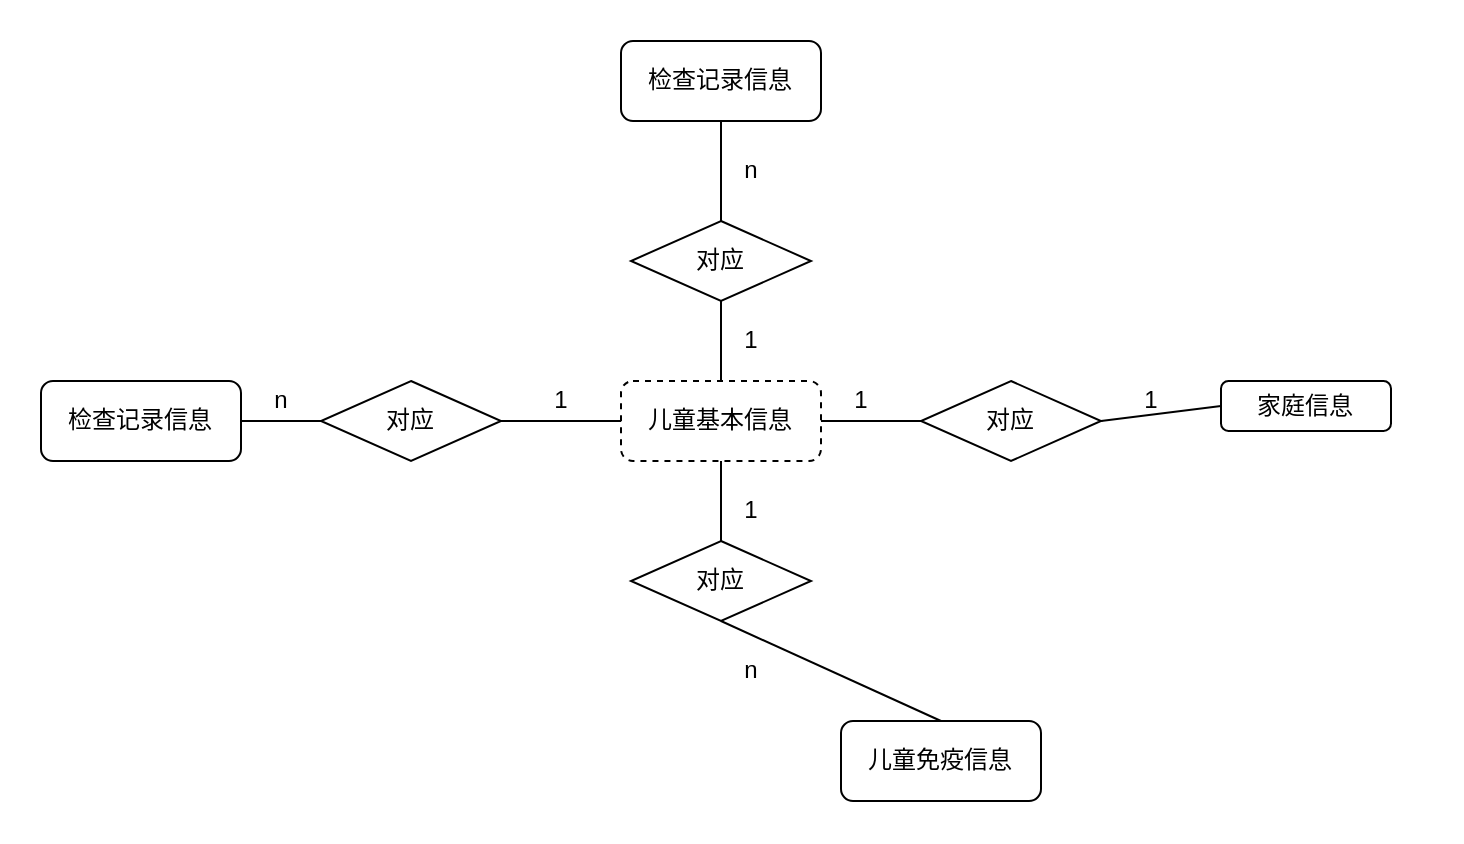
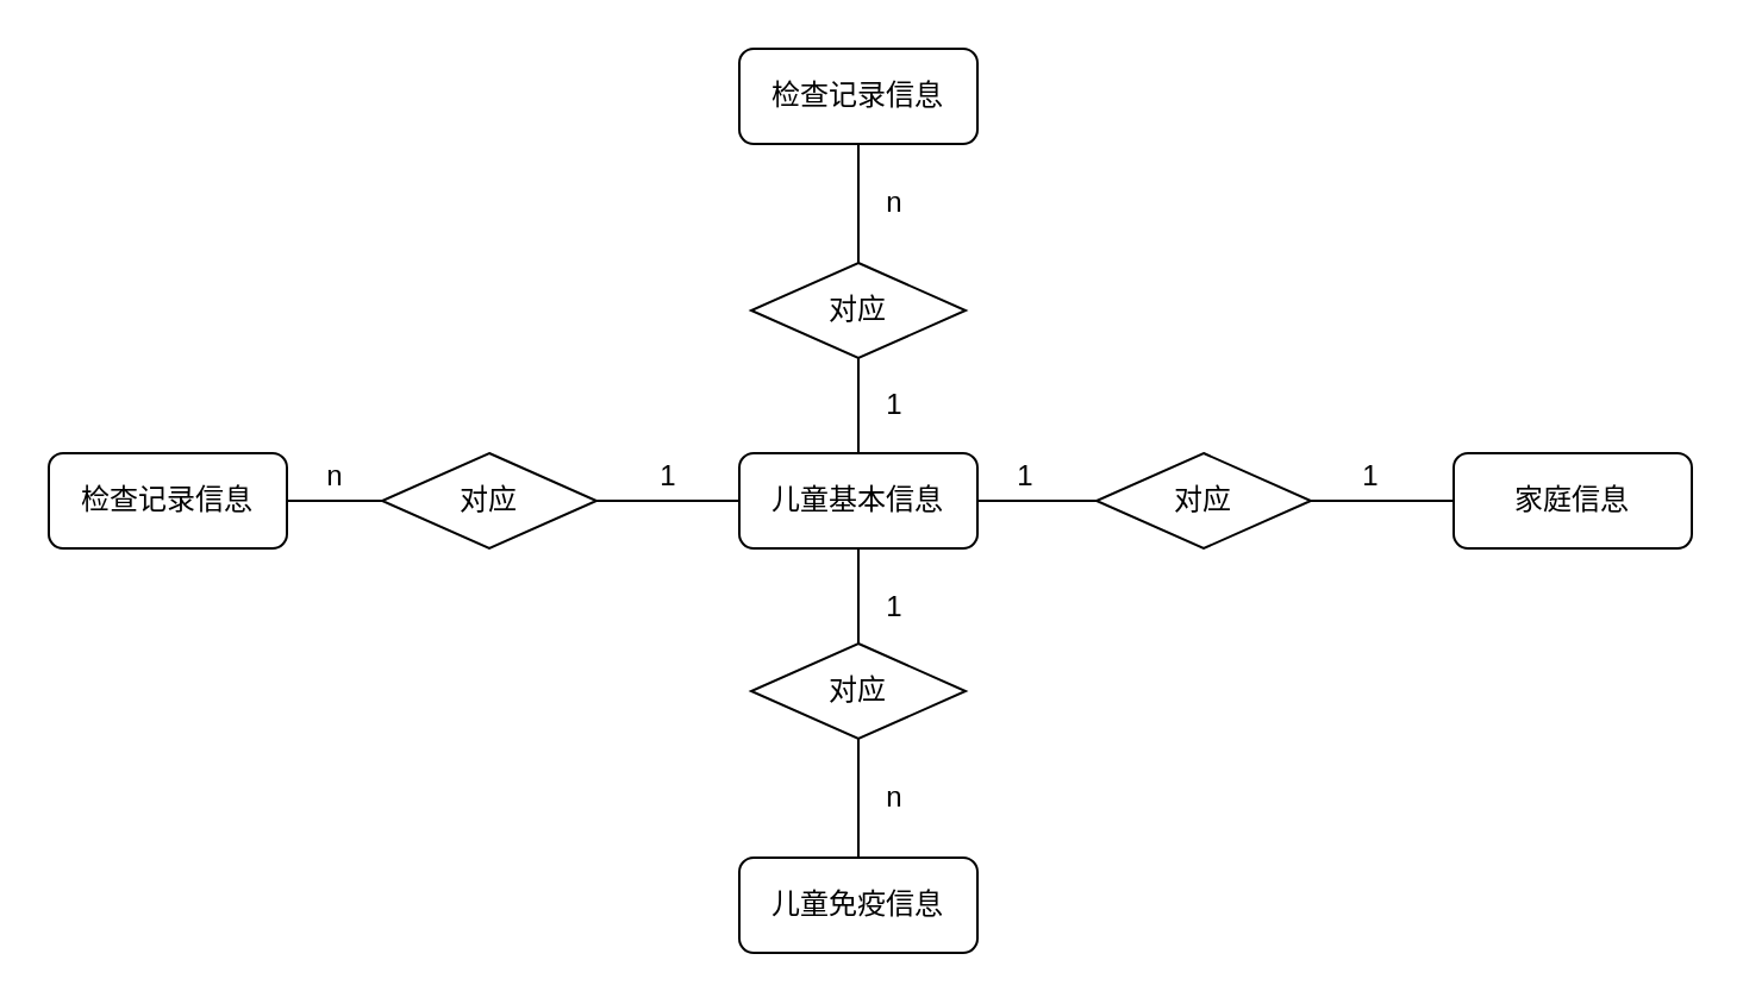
  <mxCell id="0" />
  <mxCell id="1" parent="0" />
- <mxCell id="2" value="儿童基本信息" style="rounded=1;whiteSpace=wrap;html=1;dashed=1;" vertex="1" parent="1"><mxGeometry x="310" y="190" width="100" height="40" as="geometry" /></mxCell>
+ <mxCell id="2" value="儿童基本信息" style="rounded=1;whiteSpace=wrap;html=1;" vertex="1" parent="1"><mxGeometry x="310" y="190" width="100" height="40" as="geometry" /></mxCell>
  <mxCell id="3" value="对应" style="rhombus;whiteSpace=wrap;html=1;" vertex="1" parent="1"><mxGeometry x="460" y="190" width="90" height="40" as="geometry" /></mxCell>
- <mxCell id="4" value="家庭信息" style="rounded=1;whiteSpace=wrap;html=1;" vertex="1" parent="1"><mxGeometry x="610" y="190" width="85" height="25" as="geometry" /></mxCell>
+ <mxCell id="4" value="家庭信息" style="rounded=1;whiteSpace=wrap;html=1;" vertex="1" parent="1"><mxGeometry x="610" y="190" width="100" height="40" as="geometry" /></mxCell>
  <mxCell id="5" value="" style="endArrow=none;html=1;rounded=0;entryX=1;entryY=0.5;entryDx=0;entryDy=0;exitX=0;exitY=0.5;exitDx=0;exitDy=0;" edge="1" parent="1" source="3" target="2"><mxGeometry width="50" height="50" relative="1" as="geometry"><mxPoint x="520" y="230" as="sourcePoint" /><mxPoint x="570" y="180" as="targetPoint" /></mxGeometry></mxCell>
  <mxCell id="6" value="" style="endArrow=none;html=1;rounded=0;entryX=1;entryY=0.5;entryDx=0;entryDy=0;exitX=0;exitY=0.5;exitDx=0;exitDy=0;" edge="1" parent="1" source="4" target="3"><mxGeometry width="50" height="50" relative="1" as="geometry"><mxPoint x="470" y="220" as="sourcePoint" /><mxPoint x="430" y="220" as="targetPoint" /></mxGeometry></mxCell>
  <mxCell id="7" value="1" style="text;html=1;align=center;verticalAlign=middle;resizable=0;points=[];autosize=1;strokeColor=none;fillColor=none;" vertex="1" parent="1"><mxGeometry x="415" y="185" width="30" height="30" as="geometry" /></mxCell>
  <mxCell id="8" value="1" style="text;html=1;align=center;verticalAlign=middle;resizable=0;points=[];autosize=1;strokeColor=none;fillColor=none;" vertex="1" parent="1"><mxGeometry x="560" y="185" width="30" height="30" as="geometry" /></mxCell>
  <mxCell id="9" value="对应" style="rhombus;whiteSpace=wrap;html=1;" vertex="1" parent="1"><mxGeometry x="315" y="270" width="90" height="40" as="geometry" /></mxCell>
- <mxCell id="10" value="儿童免疫信息" style="rounded=1;whiteSpace=wrap;html=1;" vertex="1" parent="1"><mxGeometry x="420" y="360" width="100" height="40" as="geometry" /></mxCell>
+ <mxCell id="10" value="儿童免疫信息" style="rounded=1;whiteSpace=wrap;html=1;" vertex="1" parent="1"><mxGeometry x="310" y="360" width="100" height="40" as="geometry" /></mxCell>
  <mxCell id="11" value="" style="endArrow=none;html=1;rounded=0;entryX=0.5;entryY=1;entryDx=0;entryDy=0;exitX=0.5;exitY=0;exitDx=0;exitDy=0;" edge="1" parent="1" source="9" target="2"><mxGeometry width="50" height="50" relative="1" as="geometry"><mxPoint x="210" y="330" as="sourcePoint" /><mxPoint x="260" y="280" as="targetPoint" /></mxGeometry></mxCell>
  <mxCell id="12" value="" style="endArrow=none;html=1;rounded=0;entryX=0.5;entryY=1;entryDx=0;entryDy=0;exitX=0.5;exitY=0;exitDx=0;exitDy=0;" edge="1" parent="1" source="10" target="9"><mxGeometry width="50" height="50" relative="1" as="geometry"><mxPoint x="230" y="380" as="sourcePoint" /><mxPoint x="280" y="330" as="targetPoint" /></mxGeometry></mxCell>
  <mxCell id="13" value="1" style="text;html=1;align=center;verticalAlign=middle;resizable=0;points=[];autosize=1;strokeColor=none;fillColor=none;" vertex="1" parent="1"><mxGeometry x="360" y="240" width="30" height="30" as="geometry" /></mxCell>
  <mxCell id="14" value="n" style="text;html=1;align=center;verticalAlign=middle;resizable=0;points=[];autosize=1;strokeColor=none;fillColor=none;" vertex="1" parent="1"><mxGeometry x="360" y="320" width="30" height="30" as="geometry" /></mxCell>
  <mxCell id="15" value="对应" style="rhombus;whiteSpace=wrap;html=1;" vertex="1" parent="1"><mxGeometry x="315" y="110" width="90" height="40" as="geometry" /></mxCell>
  <mxCell id="16" value="检查记录信息" style="rounded=1;whiteSpace=wrap;html=1;" vertex="1" parent="1"><mxGeometry x="310" y="20" width="100" height="40" as="geometry" /></mxCell>
  <mxCell id="17" value="" style="endArrow=none;html=1;rounded=0;entryX=0.5;entryY=1;entryDx=0;entryDy=0;" edge="1" parent="1" source="2" target="15"><mxGeometry width="50" height="50" relative="1" as="geometry"><mxPoint x="230" y="210" as="sourcePoint" /><mxPoint x="280" y="160" as="targetPoint" /></mxGeometry></mxCell>
  <mxCell id="18" value="" style="endArrow=none;html=1;rounded=0;entryX=0.5;entryY=1;entryDx=0;entryDy=0;" edge="1" parent="1" source="15" target="16"><mxGeometry width="50" height="50" relative="1" as="geometry"><mxPoint x="220" y="210" as="sourcePoint" /><mxPoint x="270" y="160" as="targetPoint" /></mxGeometry></mxCell>
  <mxCell id="19" value="1" style="text;html=1;align=center;verticalAlign=middle;resizable=0;points=[];autosize=1;strokeColor=none;fillColor=none;" vertex="1" parent="1"><mxGeometry x="360" y="155" width="30" height="30" as="geometry" /></mxCell>
  <mxCell id="20" value="n" style="text;html=1;align=center;verticalAlign=middle;resizable=0;points=[];autosize=1;strokeColor=none;fillColor=none;" vertex="1" parent="1"><mxGeometry x="360" y="70" width="30" height="30" as="geometry" /></mxCell>
  <mxCell id="21" value="对应" style="rhombus;whiteSpace=wrap;html=1;" vertex="1" parent="1"><mxGeometry x="160" y="190" width="90" height="40" as="geometry" /></mxCell>
  <mxCell id="22" value="检查记录信息" style="rounded=1;whiteSpace=wrap;html=1;" vertex="1" parent="1"><mxGeometry x="20" y="190" width="100" height="40" as="geometry" /></mxCell>
  <mxCell id="23" value="" style="endArrow=none;html=1;rounded=0;entryX=0;entryY=0.5;entryDx=0;entryDy=0;" edge="1" parent="1" source="21" target="2"><mxGeometry width="50" height="50" relative="1" as="geometry"><mxPoint x="140" y="330" as="sourcePoint" /><mxPoint x="190" y="280" as="targetPoint" /></mxGeometry></mxCell>
  <mxCell id="24" value="" style="endArrow=none;html=1;rounded=0;entryX=0;entryY=0.5;entryDx=0;entryDy=0;exitX=1;exitY=0.5;exitDx=0;exitDy=0;" edge="1" parent="1" source="22" target="21"><mxGeometry width="50" height="50" relative="1" as="geometry"><mxPoint x="60" y="310" as="sourcePoint" /><mxPoint x="110" y="260" as="targetPoint" /></mxGeometry></mxCell>
  <mxCell id="25" value="1" style="text;html=1;align=center;verticalAlign=middle;resizable=0;points=[];autosize=1;strokeColor=none;fillColor=none;" vertex="1" parent="1"><mxGeometry x="265" y="185" width="30" height="30" as="geometry" /></mxCell>
  <mxCell id="26" value="n" style="text;html=1;align=center;verticalAlign=middle;resizable=0;points=[];autosize=1;strokeColor=none;fillColor=none;" vertex="1" parent="1"><mxGeometry x="125" y="185" width="30" height="30" as="geometry" /></mxCell>
